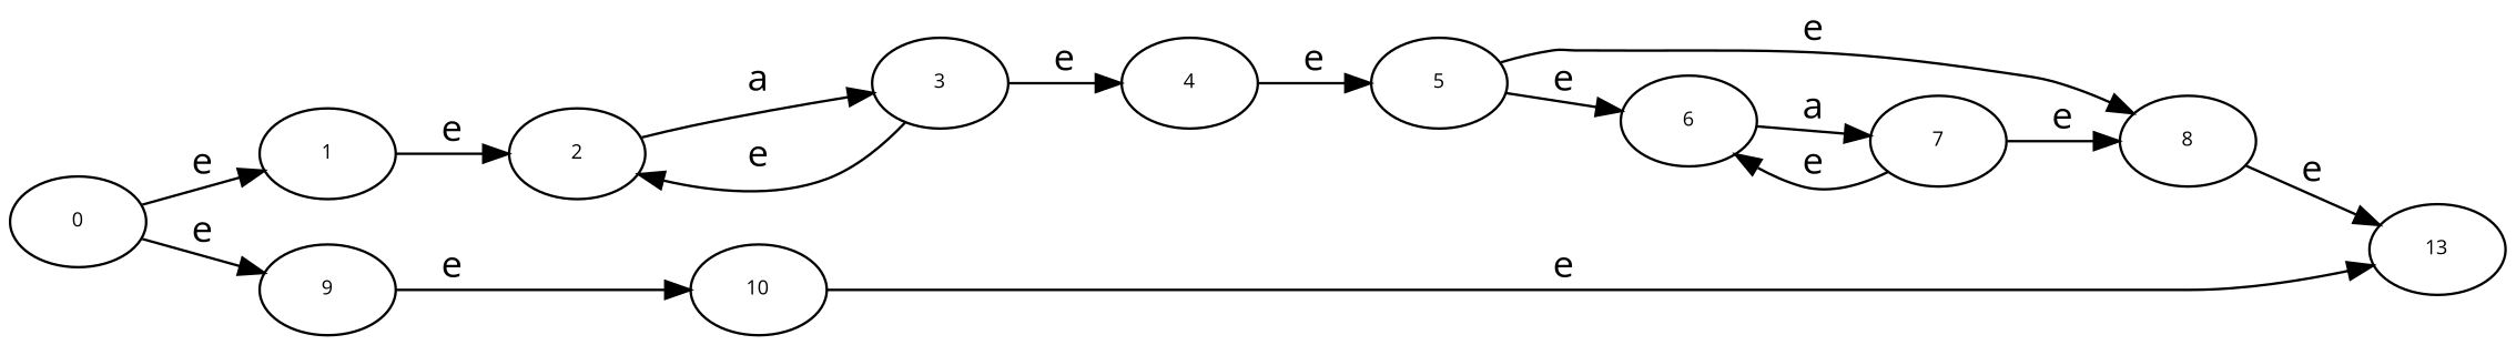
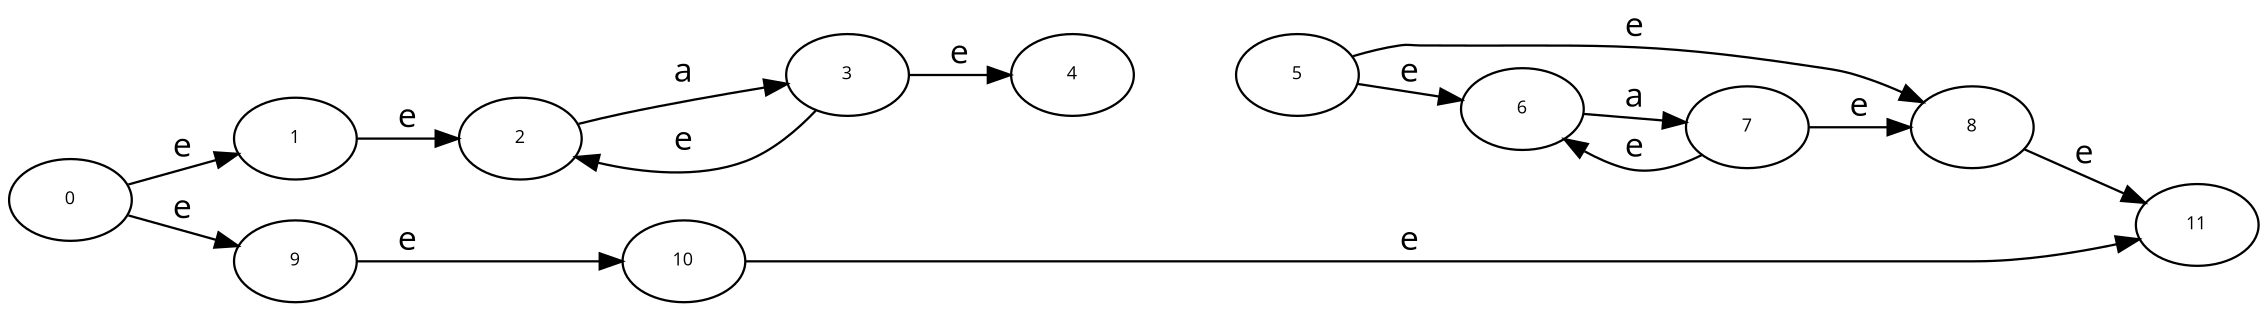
  digraph {
    fontname="Open Sans"
    rankdir=LR
    node [fontname="Open Sans" fontsize=8]
    edge [fontname="Open Sans" fontsize=15]
    n1 [label=0]
    n2 [label=1]
    n3 [label=9]
    n4 [label=2]
    n5 [label=10]
    n6 [label=3]
-   n7 [label=13]
+   n7 [label=11]
    n8 [label=8]
    n9 [label=4]
    n10 [label=5]
    n11 [label=6]
    n12 [label=7]
    n1 -> n2 [label=e]
    n1 -> n3 [label=e]
    n2 -> n4 [label=e]
    n3 -> n5 [label=e]
    n4 -> n6 [label=a]
    n5 -> n7 [label=e]
    n6 -> n4 [label=e]
    n6 -> n9 [label=e]
    n8 -> n7 [label=e]
-   n9 -> n10 [label=e]
    n10 -> n8 [label=e]
    n10 -> n11 [label=e]
    n11 -> n12 [label=a]
    n12 -> n8 [label=e]
    n12 -> n11 [label=e]
  }
